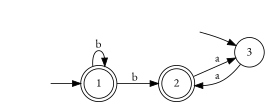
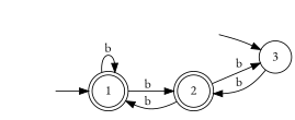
  digraph {
    fontname="EB Garamond"
    rankdir=LR
    node [fontname="EB Garamond" shape=circle]
    edge [fontname="EB Garamond"]
    1 [shape=doublecircle]
    2 [shape=doublecircle]
    3
    fake0 [style=invisible]
    fake1 [style=invisible]
    1 -> 1 [label=b]
    1 -> 2 [label=b]
-   2 -> 3 [label=a]
-   3 -> 2 [label=a]
+   2 -> 1 [label=b]
+   2 -> 3 [label=b]
+   3 -> 2 [label=b]
    fake0 -> 1
    fake1 -> 3
  }
